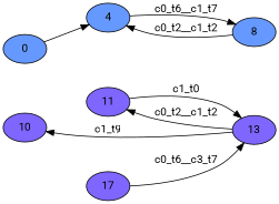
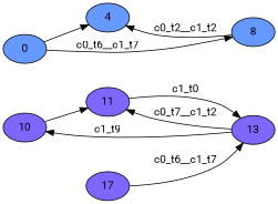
  digraph {
    fontname=Roboto
    rankdir=LR
    node [fillcolor="#7F66FF" fontname=Roboto style=filled]
    edge [color=black fontname=Roboto]
    n1 [label=10]
    n2 [label=11]
    n3 [label=13]
    n4 [label=17]
    n5 [fillcolor="#6699FF" label=0]
    n6 [fillcolor="#6699FF" label=4]
    n7 [fillcolor="#6699FF" label=8]
    subgraph sub_1 {
      n1
      n2
      n3
      n4
    }
    subgraph sub_2 {
      n5
      n6
      n7
    }
+   n1 -> n2
    n2 -> n3 [label=c1_t0]
    n3 -> n1 [label=c1_t9]
-   n3 -> n2 [label=c0_t2__c1_t2]
-   n4 -> n3 [label=c0_t6__c3_t7]
+   n3 -> n2 [label=c0_t7__c1_t2]
+   n4 -> n3 [label=c0_t6__c1_t7]
    n5 -> n6
-   n6 -> n7 [label=c0_t6__c1_t7]
+   n5 -> n7 [label=c0_t6__c1_t7]
    n7 -> n6 [label=c0_t2__c1_t2]
  }
